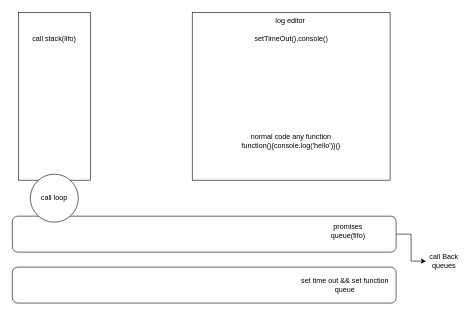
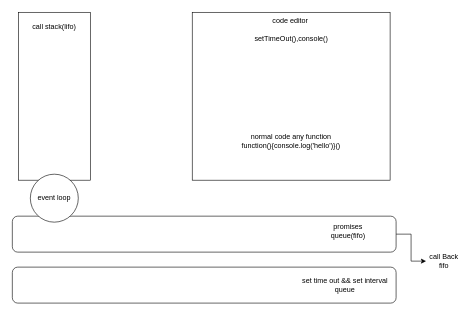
  <mxCell id="0" />
  <mxCell id="1" parent="0" />
  <mxCell id="2" value="" style="rounded=0;whiteSpace=wrap;html=1;" parent="1" vertex="1"><mxGeometry x="320" y="20" width="330" height="280" as="geometry" /></mxCell>
  <mxCell id="3" style="edgeStyle=orthogonalEdgeStyle;rounded=0;orthogonalLoop=1;jettySize=auto;html=1;exitX=1;exitY=0.5;exitDx=0;exitDy=0;" parent="1" source="4" target="12" edge="1"><mxGeometry relative="1" as="geometry" /></mxCell>
  <mxCell id="4" value="" style="rounded=1;whiteSpace=wrap;html=1;" parent="1" vertex="1"><mxGeometry x="20" y="360" width="640" height="60" as="geometry" /></mxCell>
  <mxCell id="5" value="" style="rounded=1;whiteSpace=wrap;html=1;" parent="1" vertex="1"><mxGeometry x="20" y="445" width="640" height="60" as="geometry" /></mxCell>
  <mxCell id="6" value="" style="rounded=0;whiteSpace=wrap;html=1;" parent="1" vertex="1"><mxGeometry x="30" y="20" width="120" height="280" as="geometry" /></mxCell>
- <mxCell id="7" value="log editor&amp;nbsp;" style="text;html=1;strokeColor=none;fillColor=none;align=center;verticalAlign=middle;whiteSpace=wrap;rounded=0;" parent="1" vertex="1"><mxGeometry x="432.5" y="20" width="105" height="30" as="geometry" /></mxCell>
+ <mxCell id="7" value="code editor&amp;nbsp;" style="text;html=1;strokeColor=none;fillColor=none;align=center;verticalAlign=middle;whiteSpace=wrap;rounded=0;" parent="1" vertex="1"><mxGeometry x="432.5" y="20" width="105" height="30" as="geometry" /></mxCell>
  <mxCell id="8" value="setTimeOut(),console()" style="text;html=1;strokeColor=none;fillColor=none;align=center;verticalAlign=middle;whiteSpace=wrap;rounded=0;" parent="1" vertex="1"><mxGeometry x="436.5" y="50" width="97" height="30" as="geometry" /></mxCell>
  <mxCell id="9" value="normal code any function&lt;br&gt;function(){console.log('hello')}()" style="text;html=1;strokeColor=none;fillColor=none;align=center;verticalAlign=middle;whiteSpace=wrap;rounded=0;" parent="1" vertex="1"><mxGeometry x="380" y="220" width="210" height="30" as="geometry" /></mxCell>
  <mxCell id="10" value="promises queue(fifo)" style="text;html=1;strokeColor=none;fillColor=none;align=center;verticalAlign=middle;whiteSpace=wrap;rounded=0;" parent="1" vertex="1"><mxGeometry x="550" y="370" width="60" height="30" as="geometry" /></mxCell>
- <mxCell id="11" value="set time out &amp;amp;&amp;amp; set function queue" style="text;html=1;strokeColor=none;fillColor=none;align=center;verticalAlign=middle;whiteSpace=wrap;rounded=0;" parent="1" vertex="1"><mxGeometry x="500" y="460" width="150" height="30" as="geometry" /></mxCell>
- <mxCell id="12" value="call Back queues" style="text;html=1;strokeColor=none;fillColor=none;align=center;verticalAlign=middle;whiteSpace=wrap;rounded=0;" parent="1" vertex="1"><mxGeometry x="710" y="420" width="60" height="30" as="geometry" /></mxCell>
- <mxCell id="13" value="call stack(lifo)" style="text;html=1;strokeColor=none;fillColor=none;align=center;verticalAlign=middle;whiteSpace=wrap;rounded=0;" parent="1" vertex="1"><mxGeometry x="50" y="50" width="80" height="30" as="geometry" /></mxCell>
+ <mxCell id="11" value="set time out &amp;amp;&amp;amp; set interval queue" style="text;html=1;strokeColor=none;fillColor=none;align=center;verticalAlign=middle;whiteSpace=wrap;rounded=0;" parent="1" vertex="1"><mxGeometry x="500" y="460" width="150" height="30" as="geometry" /></mxCell>
+ <mxCell id="12" value="call Back fifo" style="text;html=1;strokeColor=none;fillColor=none;align=center;verticalAlign=middle;whiteSpace=wrap;rounded=0;" parent="1" vertex="1"><mxGeometry x="710" y="420" width="60" height="30" as="geometry" /></mxCell>
+ <mxCell id="13" value="call stack(lifo)" style="text;html=1;strokeColor=none;fillColor=none;align=center;verticalAlign=middle;whiteSpace=wrap;rounded=0;" parent="1" vertex="1"><mxGeometry x="50" y="30" width="80" height="30" as="geometry" /></mxCell>
  <mxCell id="14" value="" style="ellipse;whiteSpace=wrap;html=1;aspect=fixed;" vertex="1" parent="1"><mxGeometry x="50" y="290" width="80" height="80" as="geometry" /></mxCell>
- <mxCell id="15" value="call loop" style="text;html=1;strokeColor=none;fillColor=none;align=center;verticalAlign=middle;whiteSpace=wrap;rounded=0;" vertex="1" parent="1"><mxGeometry x="60" y="315" width="60" height="30" as="geometry" /></mxCell>
+ <mxCell id="15" value="event loop" style="text;html=1;strokeColor=none;fillColor=none;align=center;verticalAlign=middle;whiteSpace=wrap;rounded=0;" vertex="1" parent="1"><mxGeometry x="60" y="315" width="60" height="30" as="geometry" /></mxCell>
